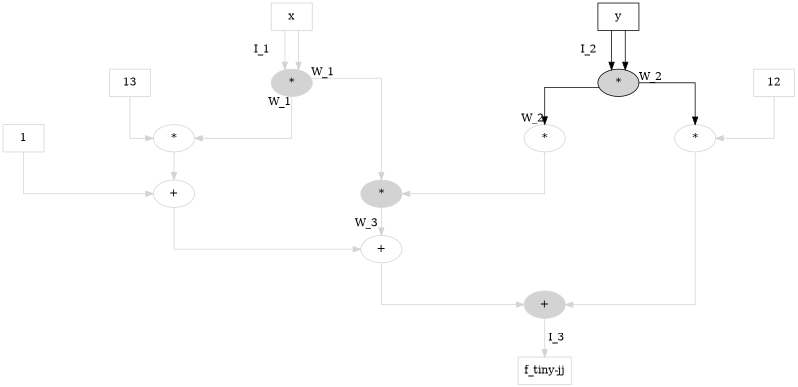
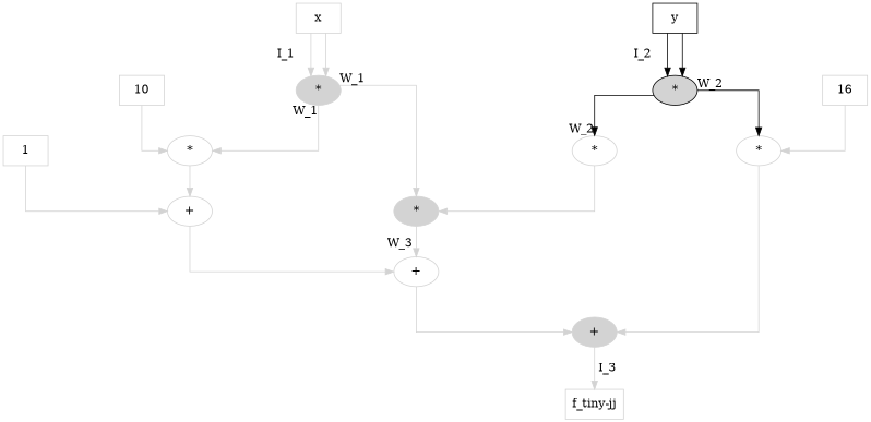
  digraph {
    forcelabels=true
    nodesep=2.0
    splines=ortho
    node [color=lightgray]
    edge [color=lightgray]
    n1 [label=x shape=box]
    n2 [label="*" style=filled]
    n3 [label="*"]
    n4 [label="*" style=filled]
    n5 [label="+"]
    n6 [label="+"]
    n7 [label="+" style=filled]
    n8 [label=y shape=box color=""]
    n9 [label="*" style=filled color=""]
    n10 [label="*"]
    n11 [label="*"]
    n12 [label="f_tiny-jj" shape=box]
-   n13 [label=13 shape=box]
-   n14 [label=12 shape=box]
+   n13 [label=10 shape=box]
+   n14 [label=16 shape=box]
    n15 [label=1 shape=box]
    n1 -> n2 [label=I_1 labeldistance=4]
    n1 -> n2
    n2 -> n3 [labeldistance=2 taillabel=W_1]
    n2 -> n4 [labeldistance=4 taillabel=W_1]
    n3 -> n5
    n4 -> n6 [xlabel="W_3 "]
    n5 -> n6
    n6 -> n7
    n7 -> n12 [label=" I_3" labeldistance=2]
    n8 -> n9 [label=I_2 color=""]
    n8 -> n9 [color=""]
    n9 -> n10 [headlabel=W_2 labeldistance=4 color=""]
    n9 -> n11 [labeldistance=4 taillabel=W_2 color=""]
    n10 -> n4
    n11 -> n7
    n13 -> n3
    n14 -> n11
    n15 -> n5
  }
